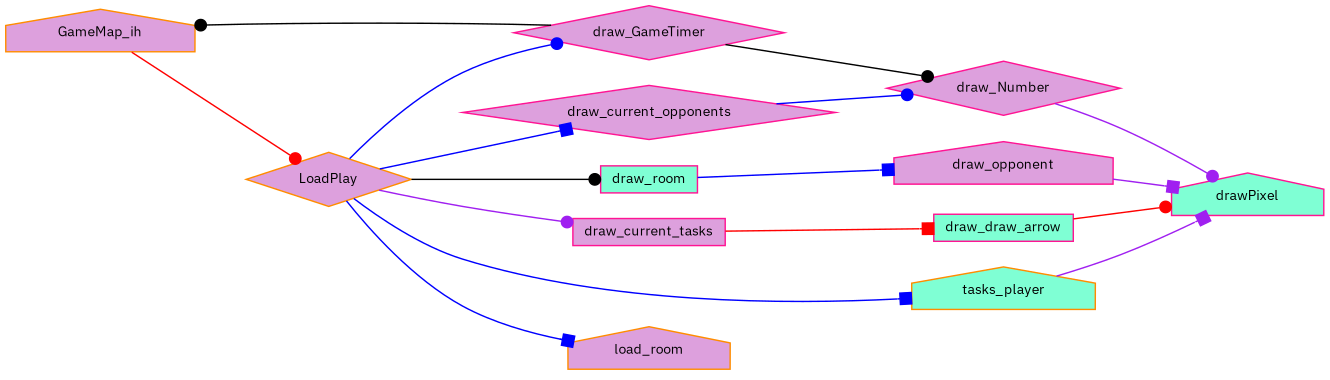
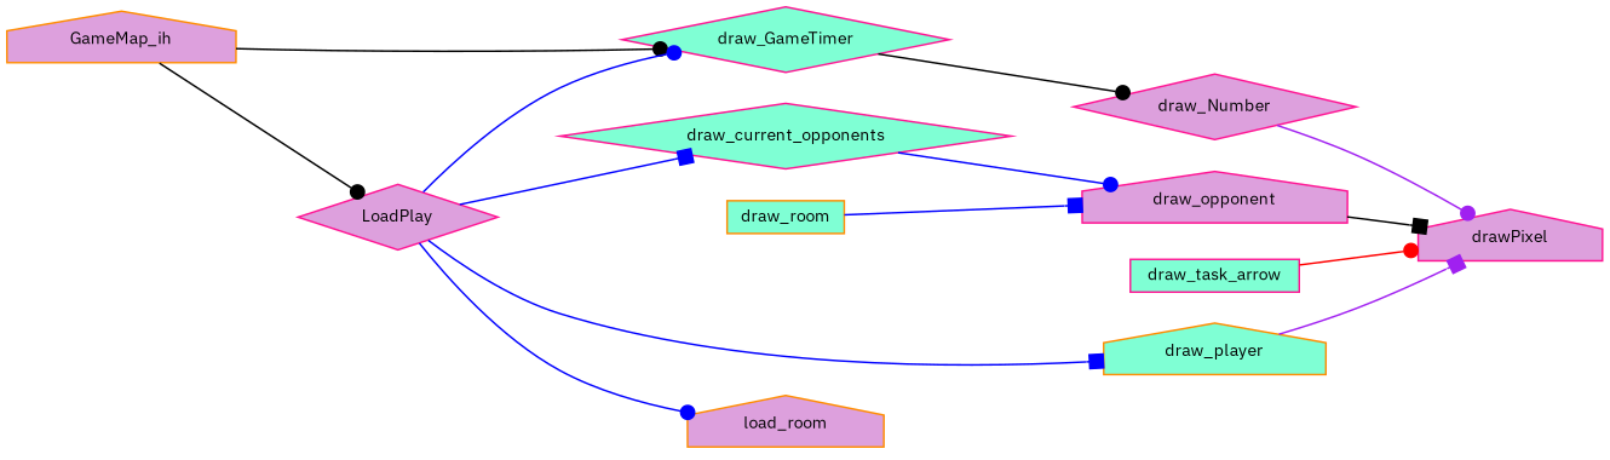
  digraph {
    fontname="IBM Plex Sans"
    rankdir=LR
    node [color=deeppink fillcolor=plum fontname="IBM Plex Sans" fontsize=10 shape=house style=filled]
    edge [arrowhead=dot color=blue fontname="IBM Plex Sans" fontsize=10 labelfontname=Helvetica labelfontsize=10 style=solid]
    n1 [color=darkorange fontcolor=black height=0.2 label=GameMap_ih width=0.4]
-   n2 [height=0.2 label=draw_GameTimer shape=diamond width=0.4]
-   n3 [color=darkorange height=0.2 label=LoadPlay shape=diamond width=0.4]
+   n2 [fillcolor=aquamarine height=0.2 label=draw_GameTimer shape=diamond width=0.4]
+   n3 [height=0.2 label=LoadPlay shape=diamond width=0.4]
    n4 [height=0.2 label=draw_Number shape=diamond width=0.4]
-   n5 [height=0.2 label=draw_current_opponents shape=diamond width=0.4]
-   n6 [height=0.2 label=draw_current_tasks shape=box width=0.4]
-   n7 [color=darkorange fillcolor=aquamarine height=0.2 label=tasks_player width=0.4]
-   n8 [fillcolor=aquamarine height=0.2 label=draw_room shape=box width=0.4]
+   n5 [fillcolor=aquamarine height=0.2 label=draw_current_opponents shape=diamond width=0.4]
+   n7 [color=darkorange fillcolor=aquamarine height=0.2 label=draw_player width=0.4]
+   n8 [color=darkorange fillcolor=aquamarine height=0.2 label=draw_room shape=box width=0.4]
    n9 [color=darkorange height=0.2 label=load_room width=0.4]
-   n10 [fillcolor=aquamarine height=0.2 label=drawPixel width=0.4]
+   n10 [height=0.2 label=drawPixel width=0.4]
    n11 [height=0.2 label=draw_opponent width=0.4]
-   n12 [fillcolor=aquamarine height=0.2 label=draw_draw_arrow shape=box width=0.4]
-   n2 -> n1 [color=black]
-   n1 -> n3 [color=red]
+   n12 [fillcolor=aquamarine height=0.2 label=draw_task_arrow shape=box width=0.4]
+   n1 -> n2 [color=black]
+   n1 -> n3 [color=black]
    n2 -> n4 [color=black]
    n3 -> n2
    n3 -> n5 [arrowhead=box]
-   n3 -> n6 [color=purple]
    n3 -> n7 [arrowhead=box]
-   n3 -> n8 [color=black]
-   n3 -> n9 [arrowhead=box]
+   n3 -> n9
    n4 -> n10 [color=purple]
-   n5 -> n4
-   n6 -> n12 [arrowhead=box color=red]
+   n5 -> n11
    n7 -> n10 [arrowhead=box color=purple]
    n8 -> n11 [arrowhead=box]
-   n11 -> n10 [arrowhead=box color=purple]
+   n11 -> n10 [arrowhead=box color=black]
    n12 -> n10 [color=red]
  }
